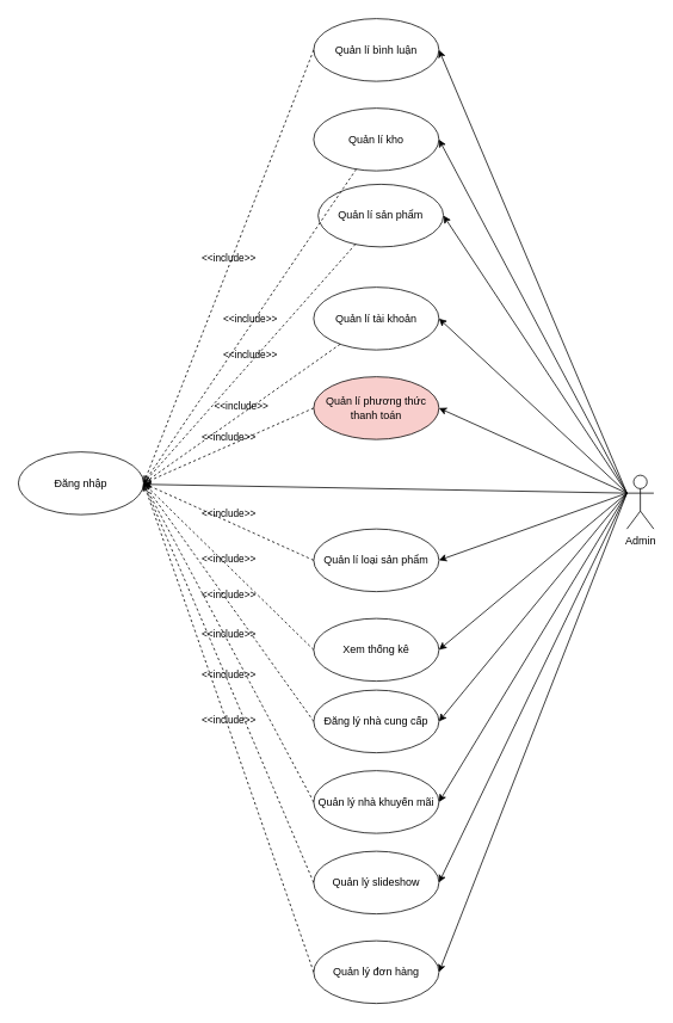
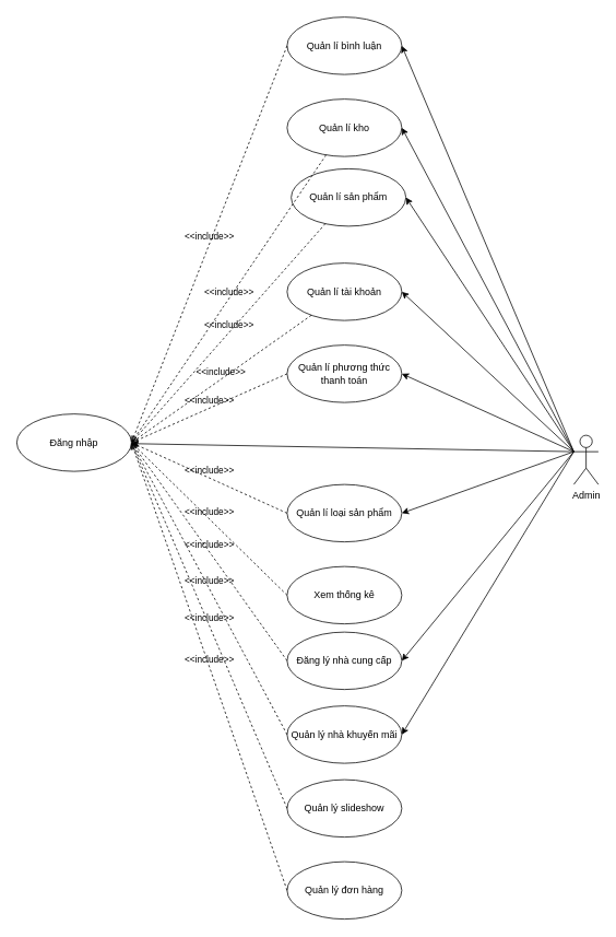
  <mxCell id="0" />
  <mxCell id="1" parent="0" />
  <mxCell id="2" value="Quản lí tài khoản" style="ellipse;whiteSpace=wrap;html=1;" parent="1" vertex="1"><mxGeometry x="350" y="320" width="140" height="70" as="geometry" /></mxCell>
  <mxCell id="3" value="Quản lí sản phẩm" style="ellipse;whiteSpace=wrap;html=1;" parent="1" vertex="1"><mxGeometry x="355" y="205" width="140" height="70" as="geometry" /></mxCell>
  <mxCell id="4" value="Quản lí loại sản phẩm" style="ellipse;whiteSpace=wrap;html=1;" parent="1" vertex="1"><mxGeometry x="350" y="590" width="140" height="70" as="geometry" /></mxCell>
  <mxCell id="5" value="Quản lí bình luận" style="ellipse;whiteSpace=wrap;html=1;" parent="1" vertex="1"><mxGeometry x="350" y="20" width="140" height="70" as="geometry" /></mxCell>
  <mxCell id="6" value="Quản lí kho" style="ellipse;whiteSpace=wrap;html=1;" parent="1" vertex="1"><mxGeometry x="350" y="120" width="140" height="70" as="geometry" /></mxCell>
- <mxCell id="7" value="Quản lí phương thức&lt;br&gt;thanh toán" style="ellipse;whiteSpace=wrap;html=1;fillColor=#f8cecc;" parent="1" vertex="1"><mxGeometry x="350" y="420" width="140" height="70" as="geometry" /></mxCell>
+ <mxCell id="7" value="Quản lí phương thức&lt;br&gt;thanh toán" style="ellipse;whiteSpace=wrap;html=1;" parent="1" vertex="1"><mxGeometry x="350" y="420" width="140" height="70" as="geometry" /></mxCell>
  <mxCell id="8" value="Xem thống kê" style="ellipse;whiteSpace=wrap;html=1;" parent="1" vertex="1"><mxGeometry x="350" y="690" width="140" height="70" as="geometry" /></mxCell>
  <mxCell id="9" value="Đăng nhập" style="ellipse;whiteSpace=wrap;html=1;" parent="1" vertex="1"><mxGeometry x="20" y="504" width="140" height="70" as="geometry" /></mxCell>
  <mxCell id="10" style="edgeStyle=none;rounded=0;orthogonalLoop=1;jettySize=auto;html=1;exitX=0;exitY=0.333;exitDx=0;exitDy=0;exitPerimeter=0;entryX=1;entryY=0.5;entryDx=0;entryDy=0;" parent="1" source="22" target="6" edge="1"><mxGeometry relative="1" as="geometry" /></mxCell>
  <mxCell id="11" style="edgeStyle=none;rounded=0;orthogonalLoop=1;jettySize=auto;html=1;exitX=0;exitY=0.333;exitDx=0;exitDy=0;exitPerimeter=0;entryX=1;entryY=0.5;entryDx=0;entryDy=0;" parent="1" source="22" target="3" edge="1"><mxGeometry relative="1" as="geometry" /></mxCell>
  <mxCell id="12" style="edgeStyle=none;rounded=0;orthogonalLoop=1;jettySize=auto;html=1;exitX=0;exitY=0.333;exitDx=0;exitDy=0;exitPerimeter=0;entryX=1;entryY=0.5;entryDx=0;entryDy=0;" parent="1" source="22" target="2" edge="1"><mxGeometry relative="1" as="geometry" /></mxCell>
  <mxCell id="13" style="edgeStyle=none;rounded=0;orthogonalLoop=1;jettySize=auto;html=1;exitX=0;exitY=0.333;exitDx=0;exitDy=0;exitPerimeter=0;entryX=1;entryY=0.5;entryDx=0;entryDy=0;" parent="1" source="22" target="7" edge="1"><mxGeometry relative="1" as="geometry" /></mxCell>
  <mxCell id="14" style="edgeStyle=none;rounded=0;orthogonalLoop=1;jettySize=auto;html=1;exitX=0;exitY=0.333;exitDx=0;exitDy=0;exitPerimeter=0;entryX=1;entryY=0.5;entryDx=0;entryDy=0;" parent="1" source="22" target="4" edge="1"><mxGeometry relative="1" as="geometry" /></mxCell>
- <mxCell id="15" style="edgeStyle=none;rounded=0;orthogonalLoop=1;jettySize=auto;html=1;exitX=0;exitY=0.333;exitDx=0;exitDy=0;exitPerimeter=0;entryX=1;entryY=0.5;entryDx=0;entryDy=0;" parent="1" source="22" target="8" edge="1"><mxGeometry relative="1" as="geometry" /></mxCell>
  <mxCell id="16" style="edgeStyle=none;rounded=0;orthogonalLoop=1;jettySize=auto;html=1;exitX=0;exitY=0.333;exitDx=0;exitDy=0;exitPerimeter=0;entryX=1;entryY=0.5;entryDx=0;entryDy=0;" parent="1" source="22" target="5" edge="1"><mxGeometry relative="1" as="geometry" /></mxCell>
  <mxCell id="17" style="edgeStyle=none;rounded=0;orthogonalLoop=1;jettySize=auto;html=1;exitX=0;exitY=0.333;exitDx=0;exitDy=0;exitPerimeter=0;" parent="1" source="22" target="9" edge="1"><mxGeometry relative="1" as="geometry" /></mxCell>
  <mxCell id="18" style="rounded=0;orthogonalLoop=1;jettySize=auto;html=1;entryX=1;entryY=0.5;entryDx=0;entryDy=0;exitX=0;exitY=0.333;exitDx=0;exitDy=0;exitPerimeter=0;" parent="1" source="22" target="30" edge="1"><mxGeometry relative="1" as="geometry" /></mxCell>
  <mxCell id="19" style="edgeStyle=none;rounded=0;orthogonalLoop=1;jettySize=auto;html=1;entryX=1;entryY=0.5;entryDx=0;entryDy=0;exitX=0;exitY=0.333;exitDx=0;exitDy=0;exitPerimeter=0;" parent="1" source="22" target="31" edge="1"><mxGeometry relative="1" as="geometry" /></mxCell>
- <mxCell id="20" style="edgeStyle=none;rounded=0;orthogonalLoop=1;jettySize=auto;html=1;entryX=1;entryY=0.5;entryDx=0;entryDy=0;exitX=0;exitY=0.333;exitDx=0;exitDy=0;exitPerimeter=0;" parent="1" source="22" target="32" edge="1"><mxGeometry relative="1" as="geometry" /></mxCell>
- <mxCell id="21" style="edgeStyle=none;rounded=0;orthogonalLoop=1;jettySize=auto;html=1;entryX=1;entryY=0.5;entryDx=0;entryDy=0;exitX=0;exitY=0.333;exitDx=0;exitDy=0;exitPerimeter=0;" parent="1" source="22" target="33" edge="1"><mxGeometry relative="1" as="geometry" /></mxCell>
  <mxCell id="22" value="Admin" style="shape=umlActor;verticalLabelPosition=bottom;verticalAlign=top;html=1;" parent="1" vertex="1"><mxGeometry x="700" y="530" width="30" height="60" as="geometry" /></mxCell>
  <mxCell id="23" value="&amp;lt;&amp;lt;include&amp;gt;&amp;gt;" style="html=1;verticalAlign=bottom;labelBackgroundColor=none;endArrow=open;endFill=0;dashed=1;exitX=0;exitY=0.5;exitDx=0;exitDy=0;" parent="1" source="5" edge="1"><mxGeometry width="160" relative="1" as="geometry"><mxPoint x="50" y="430" as="sourcePoint" /><mxPoint x="160" y="539" as="targetPoint" /></mxGeometry></mxCell>
  <mxCell id="24" value="&amp;lt;&amp;lt;include&amp;gt;&amp;gt;" style="html=1;verticalAlign=bottom;labelBackgroundColor=none;endArrow=open;endFill=0;dashed=1;entryX=1;entryY=0.5;entryDx=0;entryDy=0;" parent="1" source="6" target="9" edge="1"><mxGeometry width="160" relative="1" as="geometry"><mxPoint x="50" y="430" as="sourcePoint" /><mxPoint x="190" y="310" as="targetPoint" /></mxGeometry></mxCell>
  <mxCell id="25" value="&amp;lt;&amp;lt;include&amp;gt;&amp;gt;" style="html=1;verticalAlign=bottom;labelBackgroundColor=none;endArrow=open;endFill=0;dashed=1;entryX=1;entryY=0.5;entryDx=0;entryDy=0;" parent="1" source="3" target="9" edge="1"><mxGeometry width="160" relative="1" as="geometry"><mxPoint x="50" y="430" as="sourcePoint" /><mxPoint x="210" y="430" as="targetPoint" /></mxGeometry></mxCell>
  <mxCell id="26" value="&amp;lt;&amp;lt;include&amp;gt;&amp;gt;" style="html=1;verticalAlign=bottom;labelBackgroundColor=none;endArrow=open;endFill=0;dashed=1;entryX=1;entryY=0.5;entryDx=0;entryDy=0;" parent="1" source="2" target="9" edge="1"><mxGeometry width="160" relative="1" as="geometry"><mxPoint x="50" y="430" as="sourcePoint" /><mxPoint x="210" y="430" as="targetPoint" /></mxGeometry></mxCell>
  <mxCell id="27" value="&amp;lt;&amp;lt;include&amp;gt;&amp;gt;" style="html=1;verticalAlign=bottom;labelBackgroundColor=none;endArrow=open;endFill=0;dashed=1;exitX=0;exitY=0.5;exitDx=0;exitDy=0;entryX=1;entryY=0.5;entryDx=0;entryDy=0;" parent="1" source="7" target="9" edge="1"><mxGeometry width="160" relative="1" as="geometry"><mxPoint x="50" y="430" as="sourcePoint" /><mxPoint x="200" y="360" as="targetPoint" /></mxGeometry></mxCell>
  <mxCell id="28" value="&amp;lt;&amp;lt;include&amp;gt;&amp;gt;" style="html=1;verticalAlign=bottom;labelBackgroundColor=none;endArrow=open;endFill=0;dashed=1;entryX=1;entryY=0.5;entryDx=0;entryDy=0;exitX=0;exitY=0.5;exitDx=0;exitDy=0;" parent="1" source="4" target="9" edge="1"><mxGeometry width="160" relative="1" as="geometry"><mxPoint x="360" y="550" as="sourcePoint" /><mxPoint x="190" y="360" as="targetPoint" /></mxGeometry></mxCell>
  <mxCell id="29" value="&amp;lt;&amp;lt;include&amp;gt;&amp;gt;" style="html=1;verticalAlign=bottom;labelBackgroundColor=none;endArrow=open;endFill=0;dashed=1;exitX=0;exitY=0.5;exitDx=0;exitDy=0;entryX=1;entryY=0.5;entryDx=0;entryDy=0;" parent="1" source="8" target="9" edge="1"><mxGeometry width="160" relative="1" as="geometry"><mxPoint x="50" y="430" as="sourcePoint" /><mxPoint x="180" y="359" as="targetPoint" /></mxGeometry></mxCell>
  <mxCell id="30" value="Đăng lý nhà cung cấp" style="ellipse;whiteSpace=wrap;html=1;" parent="1" vertex="1"><mxGeometry x="350" y="770" width="140" height="70" as="geometry" /></mxCell>
  <mxCell id="31" value="Quản lý nhà khuyến mãi" style="ellipse;whiteSpace=wrap;html=1;" parent="1" vertex="1"><mxGeometry x="350" y="860" width="140" height="70" as="geometry" /></mxCell>
  <mxCell id="32" value="Quản lý slideshow" style="ellipse;whiteSpace=wrap;html=1;" parent="1" vertex="1"><mxGeometry x="350" y="950" width="140" height="70" as="geometry" /></mxCell>
  <mxCell id="33" value="Quản lý đơn hàng" style="ellipse;whiteSpace=wrap;html=1;" parent="1" vertex="1"><mxGeometry x="350" y="1050" width="140" height="70" as="geometry" /></mxCell>
  <mxCell id="34" value="&amp;lt;&amp;lt;include&amp;gt;&amp;gt;" style="html=1;verticalAlign=bottom;labelBackgroundColor=none;endArrow=open;endFill=0;dashed=1;exitX=0;exitY=0.5;exitDx=0;exitDy=0;entryX=1;entryY=0.5;entryDx=0;entryDy=0;" parent="1" source="30" target="9" edge="1"><mxGeometry width="160" relative="1" as="geometry"><mxPoint x="370" y="745" as="sourcePoint" /><mxPoint x="159.497" y="583.749" as="targetPoint" /></mxGeometry></mxCell>
  <mxCell id="35" value="&amp;lt;&amp;lt;include&amp;gt;&amp;gt;" style="html=1;verticalAlign=bottom;labelBackgroundColor=none;endArrow=open;endFill=0;dashed=1;exitX=0;exitY=0.5;exitDx=0;exitDy=0;" parent="1" source="31" edge="1"><mxGeometry width="160" relative="1" as="geometry"><mxPoint x="360" y="815" as="sourcePoint" /><mxPoint x="160" y="539" as="targetPoint" /></mxGeometry></mxCell>
  <mxCell id="36" value="&amp;lt;&amp;lt;include&amp;gt;&amp;gt;" style="html=1;verticalAlign=bottom;labelBackgroundColor=none;endArrow=open;endFill=0;dashed=1;exitX=0;exitY=0.5;exitDx=0;exitDy=0;" parent="1" source="32" edge="1"><mxGeometry width="160" relative="1" as="geometry"><mxPoint x="360" y="905" as="sourcePoint" /><mxPoint x="160" y="539" as="targetPoint" /></mxGeometry></mxCell>
  <mxCell id="37" value="&amp;lt;&amp;lt;include&amp;gt;&amp;gt;" style="html=1;verticalAlign=bottom;labelBackgroundColor=none;endArrow=open;endFill=0;dashed=1;exitX=0;exitY=0.5;exitDx=0;exitDy=0;entryX=1;entryY=0.5;entryDx=0;entryDy=0;" parent="1" source="33" target="9" edge="1"><mxGeometry width="160" relative="1" as="geometry"><mxPoint x="360" y="995" as="sourcePoint" /><mxPoint x="160" y="550" as="targetPoint" /></mxGeometry></mxCell>
